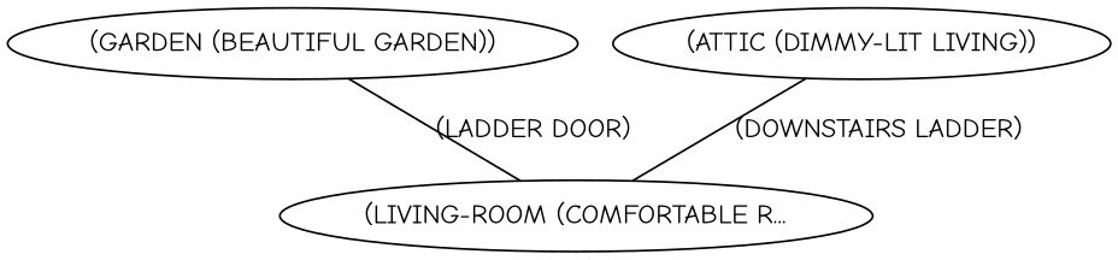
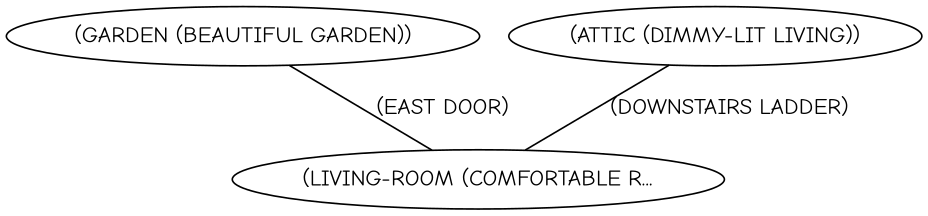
  graph {
    fontname="Comic Neue"
    node [fontname="Comic Neue"]
    edge [fontname="Comic Neue"]
    n1 [label="(LIVING-ROOM (COMFORTABLE R..."]
    n2 [label="(GARDEN (BEAUTIFUL GARDEN))"]
    n3 [label="(ATTIC (DIMMY-LIT LIVING))"]
-   n2 -- n1 [label="(LADDER DOOR)"]
+   n2 -- n1 [label="(EAST DOOR)"]
    n3 -- n1 [label="(DOWNSTAIRS LADDER)"]
  }
